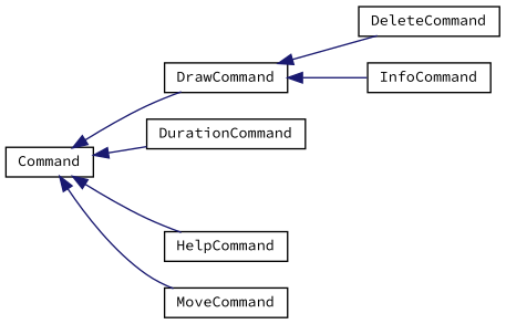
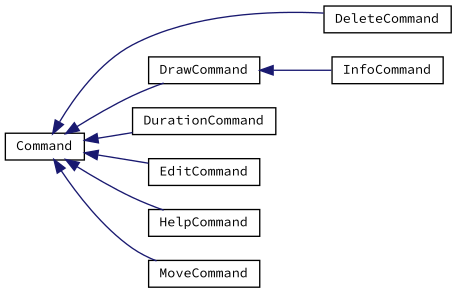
  digraph {
    fontname="Source Code Pro"
    rankdir=LR
    node [color=black fillcolor=white fontname="Source Code Pro" fontsize=10 shape=record style=filled]
    edge [color=midnightblue dir=back fontname="Source Code Pro" fontsize=10 labelfontname=Helvetica labelfontsize=10 style=solid]
    n1 [height=0.2 label=Command width=0.4]
    n2 [height=0.2 label=DeleteCommand width=0.4]
    n3 [height=0.2 label=DrawCommand width=0.4]
    n4 [height=0.2 label=DurationCommand width=0.4]
+   n5 [height=0.2 label=EditCommand width=0.4]
    n6 [height=0.2 label=HelpCommand width=0.4]
    n7 [height=0.2 label=MoveCommand width=0.4]
    n8 [height=0.2 label=InfoCommand width=0.4]
-   n3 -> n2
+   n1 -> n2
    n1 -> n3
    n1 -> n4
+   n1 -> n5
    n1 -> n6
    n1 -> n7
    n3 -> n8
  }
